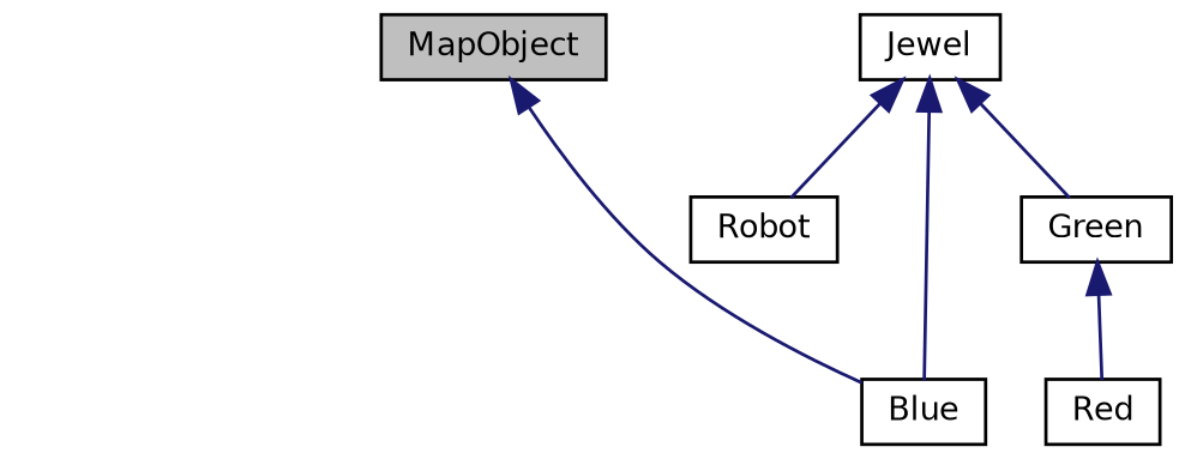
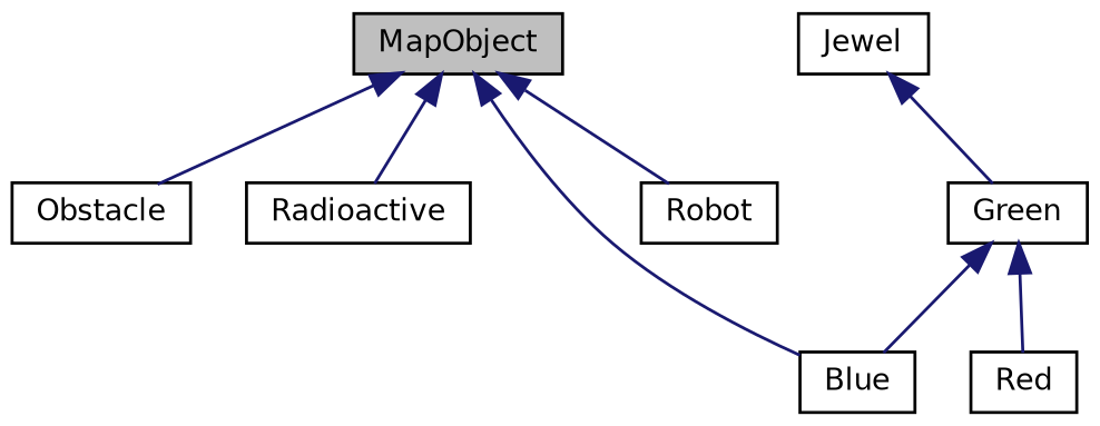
  digraph {
    node [color=black fillcolor=white fontname=Helvetica fontsize=10 shape=record style=filled]
    edge [color=midnightblue dir=back fontname=Helvetica fontsize=10 labelfontname=Helvetica labelfontsize=10 style=solid]
    n1 [fillcolor=grey75 fontcolor=black height=0.2 label=MapObject width=0.4]
+   n2 [height=0.2 label=Obstacle width=0.4]
+   n3 [height=0.2 label=Radioactive width=0.4]
    n4 [height=0.2 label=Robot width=0.4]
    n5 [height=0.2 label=Blue width=0.4]
    n6 [height=0.2 label=Jewel width=0.4]
    n7 [height=0.2 label=Green width=0.4]
    n8 [height=0.2 label=Red width=0.4]
-   n6 -> n4
+   n1 -> n2
+   n1 -> n3
+   n1 -> n4
    n1 -> n5
-   n6 -> n5
+   n7 -> n5
    n6 -> n7
    n7 -> n8
  }
